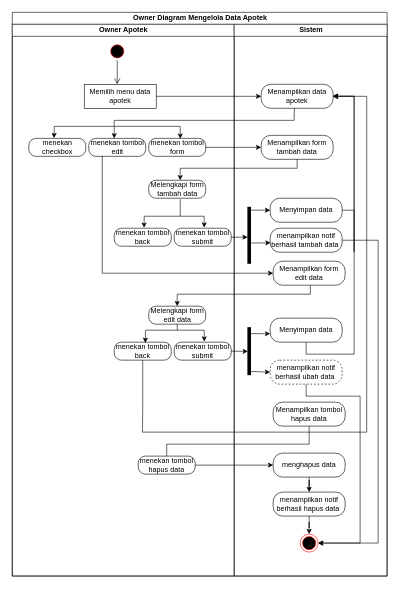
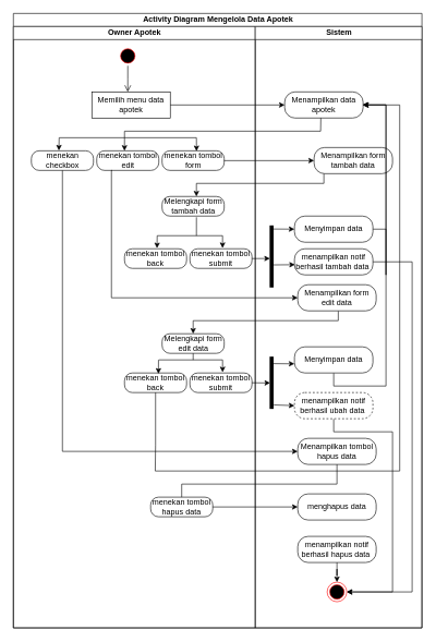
  <mxCell id="0" />
  <mxCell id="1" parent="0" />
- <mxCell id="2" value="Owner Diagram Mengelola Data Apotek" style="swimlane;childLayout=stackLayout;resizeParent=1;resizeParentMax=0;startSize=20;html=1;" parent="1" vertex="1"><mxGeometry x="20" y="20" width="625" height="940" as="geometry" /></mxCell>
+ <mxCell id="2" value="Activity Diagram Mengelola Data Apotek" style="swimlane;childLayout=stackLayout;resizeParent=1;resizeParentMax=0;startSize=20;html=1;" parent="1" vertex="1"><mxGeometry x="20" y="20" width="625" height="940" as="geometry" /></mxCell>
  <mxCell id="3" value="Owner Apotek" style="swimlane;startSize=20;html=1;" parent="2" vertex="1"><mxGeometry y="20" width="370" height="920" as="geometry" /></mxCell>
  <mxCell id="4" value="Memilih menu data apotek" style="whiteSpace=wrap;html=1;arcSize=40;fontColor=#000000;fillColor=default;strokeColor=default;rounded=0;" parent="3" vertex="1"><mxGeometry x="120.0" y="100" width="120" height="40" as="geometry" /></mxCell>
  <mxCell id="5" value="" style="ellipse;html=1;shape=startState;fillColor=#000000;strokeColor=#ff0000;" parent="3" vertex="1"><mxGeometry x="160.0" y="30" width="30" height="30" as="geometry" /></mxCell>
  <mxCell id="6" value="" style="edgeStyle=orthogonalEdgeStyle;html=1;verticalAlign=bottom;endArrow=open;endSize=8;strokeColor=default;rounded=0;" parent="3" source="5" edge="1"><mxGeometry relative="1" as="geometry"><mxPoint x="175.0" y="100" as="targetPoint" /></mxGeometry></mxCell>
  <mxCell id="7" value="menekan checkbox" style="rounded=1;whiteSpace=wrap;html=1;arcSize=40;fontColor=#000000;fillColor=default;strokeColor=default;" parent="3" vertex="1"><mxGeometry x="27.5" y="190.12" width="95" height="30" as="geometry" /></mxCell>
  <mxCell id="8" value="menekan tombol edit" style="rounded=1;whiteSpace=wrap;html=1;arcSize=40;fontColor=#000000;fillColor=default;strokeColor=default;" parent="3" vertex="1"><mxGeometry x="127.5" y="190.12" width="95" height="30" as="geometry" /></mxCell>
  <mxCell id="9" value="menekan tombol form" style="rounded=1;whiteSpace=wrap;html=1;arcSize=40;fontColor=#000000;fillColor=default;strokeColor=default;" parent="3" vertex="1"><mxGeometry x="227.5" y="190.12" width="95" height="30" as="geometry" /></mxCell>
  <mxCell id="10" value="" style="endArrow=none;html=1;rounded=0;" parent="3" edge="1"><mxGeometry width="50" height="50" relative="1" as="geometry"><mxPoint x="70.0" y="170.12" as="sourcePoint" /><mxPoint x="280.0" y="170.12" as="targetPoint" /></mxGeometry></mxCell>
  <mxCell id="11" value="" style="endArrow=classic;html=1;rounded=0;entryX=0.554;entryY=0.021;entryDx=0;entryDy=0;entryPerimeter=0;" parent="3" target="9" edge="1"><mxGeometry width="50" height="50" relative="1" as="geometry"><mxPoint x="280.0" y="170.12" as="sourcePoint" /><mxPoint x="276.02" y="190.12" as="targetPoint" /></mxGeometry></mxCell>
  <mxCell id="12" value="Melengkapi form tambah data" style="rounded=1;whiteSpace=wrap;html=1;arcSize=40;fontColor=#000000;fillColor=default;strokeColor=default;" parent="3" vertex="1"><mxGeometry x="227.5" y="260" width="95" height="30" as="geometry" /></mxCell>
  <mxCell id="13" value="menekan tombol back" style="rounded=1;whiteSpace=wrap;html=1;arcSize=40;fontColor=#000000;fillColor=default;strokeColor=default;" parent="3" vertex="1"><mxGeometry x="170" y="340" width="95" height="30" as="geometry" /></mxCell>
  <mxCell id="14" value="menekan tombol submit" style="rounded=1;whiteSpace=wrap;html=1;arcSize=40;fontColor=#000000;fillColor=default;strokeColor=default;" parent="3" vertex="1"><mxGeometry x="270" y="340" width="95" height="30" as="geometry" /></mxCell>
  <mxCell id="15" value="" style="endArrow=none;html=1;rounded=0;" parent="3" edge="1"><mxGeometry width="50" height="50" relative="1" as="geometry"><mxPoint x="220.0" y="320" as="sourcePoint" /><mxPoint x="320.0" y="320" as="targetPoint" /></mxGeometry></mxCell>
  <mxCell id="16" value="Melengkapi form edit data" style="rounded=1;whiteSpace=wrap;html=1;arcSize=40;fontColor=#000000;fillColor=default;strokeColor=default;" parent="3" vertex="1"><mxGeometry x="227.5" y="470" width="95" height="30" as="geometry" /></mxCell>
  <mxCell id="17" value="menekan tombol back" style="rounded=1;whiteSpace=wrap;html=1;arcSize=40;fontColor=#000000;fillColor=default;strokeColor=default;" parent="3" vertex="1"><mxGeometry x="170" y="530" width="95" height="30" as="geometry" /></mxCell>
  <mxCell id="18" value="menekan tombol submit" style="rounded=1;whiteSpace=wrap;html=1;arcSize=40;fontColor=#000000;fillColor=default;strokeColor=default;" parent="3" vertex="1"><mxGeometry x="270" y="530" width="95" height="30" as="geometry" /></mxCell>
  <mxCell id="19" value="menekan tombol hapus data" style="rounded=1;whiteSpace=wrap;html=1;arcSize=40;fontColor=#000000;fillColor=default;strokeColor=default;" parent="3" vertex="1"><mxGeometry x="210" y="720" width="95" height="30" as="geometry" /></mxCell>
  <mxCell id="20" value="" style="endArrow=none;html=1;rounded=0;" parent="3" edge="1"><mxGeometry width="50" height="50" relative="1" as="geometry"><mxPoint x="222.5" y="510" as="sourcePoint" /><mxPoint x="320.0" y="510" as="targetPoint" /></mxGeometry></mxCell>
  <mxCell id="21" value="" style="edgeStyle=orthogonalEdgeStyle;rounded=0;orthogonalLoop=1;jettySize=auto;html=1;" parent="2" edge="1"><mxGeometry relative="1" as="geometry"><mxPoint x="175.0" y="140" as="sourcePoint" /></mxGeometry></mxCell>
  <mxCell id="22" value="" style="edgeStyle=orthogonalEdgeStyle;rounded=0;orthogonalLoop=1;jettySize=auto;html=1;" parent="2" source="4" target="25" edge="1"><mxGeometry relative="1" as="geometry" /></mxCell>
  <mxCell id="23" style="edgeStyle=orthogonalEdgeStyle;rounded=0;orthogonalLoop=1;jettySize=auto;html=1;entryX=0.5;entryY=0;entryDx=0;entryDy=0;" parent="2" source="31" target="16" edge="1"><mxGeometry relative="1" as="geometry"><Array as="points"><mxPoint x="497" y="470" /><mxPoint x="275" y="470" /></Array></mxGeometry></mxCell>
  <mxCell id="24" value="Sistem" style="swimlane;startSize=20;html=1;" parent="2" vertex="1"><mxGeometry x="370" y="20" width="255" height="920" as="geometry" /></mxCell>
  <mxCell id="25" value="Menampilkan data apotek" style="rounded=1;whiteSpace=wrap;html=1;arcSize=40;fontColor=#000000;fillColor=default;strokeColor=default;" parent="24" vertex="1"><mxGeometry x="45.0" y="100" width="120" height="40" as="geometry" /></mxCell>
- <mxCell id="26" value="Menampilkan form tambah data" style="rounded=1;whiteSpace=wrap;html=1;arcSize=40;fontColor=#000000;fillColor=default;strokeColor=default;" parent="24" vertex="1"><mxGeometry x="45.0" y="185.12" width="120" height="40" as="geometry" /></mxCell>
+ <mxCell id="26" value="Menampilkan form tambah data" style="rounded=1;whiteSpace=wrap;html=1;arcSize=40;fontColor=#000000;fillColor=default;strokeColor=default;" parent="24" vertex="1"><mxGeometry x="90" y="185.12" width="120" height="40" as="geometry" /></mxCell>
  <mxCell id="27" style="edgeStyle=orthogonalEdgeStyle;rounded=0;orthogonalLoop=1;jettySize=auto;html=1;entryX=1;entryY=0.5;entryDx=0;entryDy=0;" parent="24" source="28" target="39" edge="1"><mxGeometry relative="1" as="geometry"><Array as="points"><mxPoint x="240" y="360" /><mxPoint x="240" y="865" /></Array></mxGeometry></mxCell>
  <mxCell id="28" value="menampilkan notif berhasil tambah data&amp;nbsp;" style="rounded=1;whiteSpace=wrap;html=1;arcSize=40;fontColor=#000000;fillColor=default;strokeColor=default;" parent="24" vertex="1"><mxGeometry x="60" y="340" width="120" height="40" as="geometry" /></mxCell>
  <mxCell id="29" style="edgeStyle=orthogonalEdgeStyle;rounded=0;orthogonalLoop=1;jettySize=auto;html=1;entryX=0.992;entryY=0.494;entryDx=0;entryDy=0;entryPerimeter=0;" parent="24" source="30" target="25" edge="1"><mxGeometry relative="1" as="geometry"><Array as="points"><mxPoint x="200" y="380" /><mxPoint x="200" y="120" /><mxPoint x="165" y="120" /></Array><mxPoint x="170.0" y="120" as="targetPoint" /></mxGeometry></mxCell>
  <mxCell id="30" value="Menyimpan data" style="rounded=1;whiteSpace=wrap;html=1;arcSize=40;fontColor=#000000;fillColor=default;strokeColor=default;" parent="24" vertex="1"><mxGeometry x="60" y="290" width="120" height="40" as="geometry" /></mxCell>
  <mxCell id="31" value="Menampilkan form edit data" style="rounded=1;whiteSpace=wrap;html=1;arcSize=40;fontColor=#000000;fillColor=default;strokeColor=default;" parent="24" vertex="1"><mxGeometry x="65.0" y="395" width="120" height="40" as="geometry" /></mxCell>
  <mxCell id="32" style="edgeStyle=orthogonalEdgeStyle;rounded=0;orthogonalLoop=1;jettySize=auto;html=1;entryX=1;entryY=0.5;entryDx=0;entryDy=0;" parent="24" source="33" target="39" edge="1"><mxGeometry relative="1" as="geometry"><Array as="points"><mxPoint x="120" y="620" /><mxPoint x="210" y="620" /><mxPoint x="210" y="865" /></Array></mxGeometry></mxCell>
  <mxCell id="33" value="menampilkan notif berhasil ubah data&amp;nbsp;" style="rounded=1;whiteSpace=wrap;html=1;arcSize=40;fontColor=#000000;fillColor=default;strokeColor=default;dashed=1;" parent="24" vertex="1"><mxGeometry x="60" y="560" width="120" height="40" as="geometry" /></mxCell>
  <mxCell id="34" style="edgeStyle=orthogonalEdgeStyle;rounded=0;orthogonalLoop=1;jettySize=auto;html=1;entryX=1;entryY=0.5;entryDx=0;entryDy=0;" parent="24" source="35" target="25" edge="1"><mxGeometry relative="1" as="geometry"><Array as="points"><mxPoint x="120" y="550" /><mxPoint x="200" y="550" /><mxPoint x="200" y="120" /></Array><mxPoint x="170.0" y="120" as="targetPoint" /></mxGeometry></mxCell>
  <mxCell id="35" value="Menyimpan data" style="rounded=1;whiteSpace=wrap;html=1;arcSize=40;fontColor=#000000;fillColor=default;strokeColor=default;" parent="24" vertex="1"><mxGeometry x="60" y="490" width="120" height="40" as="geometry" /></mxCell>
  <mxCell id="36" value="Menampilkan tombol hapus data" style="rounded=1;whiteSpace=wrap;html=1;arcSize=40;fontColor=#000000;fillColor=default;strokeColor=default;" parent="24" vertex="1"><mxGeometry x="65" y="630" width="120" height="40" as="geometry" /></mxCell>
- <mxCell id="37" value="" style="edgeStyle=orthogonalEdgeStyle;rounded=0;orthogonalLoop=1;jettySize=auto;html=1;" parent="24" source="38" target="41" edge="1"><mxGeometry relative="1" as="geometry" /></mxCell>
  <mxCell id="38" value="menghapus data" style="rounded=1;whiteSpace=wrap;html=1;arcSize=40;fontColor=#000000;fillColor=default;strokeColor=default;" parent="24" vertex="1"><mxGeometry x="65" y="715" width="120" height="40" as="geometry" /></mxCell>
  <mxCell id="39" value="" style="ellipse;html=1;shape=endState;fillColor=#000000;strokeColor=#ff0000;" parent="24" vertex="1"><mxGeometry x="110.0" y="850" width="30" height="30" as="geometry" /></mxCell>
  <mxCell id="40" value="" style="edgeStyle=orthogonalEdgeStyle;rounded=0;orthogonalLoop=1;jettySize=auto;html=1;" parent="24" source="41" target="39" edge="1"><mxGeometry relative="1" as="geometry" /></mxCell>
  <mxCell id="41" value="menampilkan notif berhasil hapus data&amp;nbsp;" style="rounded=1;whiteSpace=wrap;html=1;arcSize=40;fontColor=#000000;fillColor=default;strokeColor=default;" parent="24" vertex="1"><mxGeometry x="65" y="780" width="120" height="40" as="geometry" /></mxCell>
  <mxCell id="42" value="" style="shape=line;html=1;strokeWidth=6;strokeColor=default;rotation=-90;" parent="24" vertex="1"><mxGeometry x="-15" y="540" width="80" height="10" as="geometry" /></mxCell>
  <mxCell id="43" value="" style="endArrow=classic;html=1;rounded=0;exitX=0.076;exitY=0.84;exitDx=0;exitDy=0;exitPerimeter=0;entryX=0;entryY=0.5;entryDx=0;entryDy=0;" parent="24" source="42" target="33" edge="1"><mxGeometry width="50" height="50" relative="1" as="geometry"><mxPoint x="80.0" y="670" as="sourcePoint" /><mxPoint x="130.0" y="620" as="targetPoint" /></mxGeometry></mxCell>
  <mxCell id="44" value="" style="endArrow=classic;html=1;rounded=0;exitX=0.866;exitY=0.64;exitDx=0;exitDy=0;exitPerimeter=0;" parent="24" source="42" edge="1"><mxGeometry width="50" height="50" relative="1" as="geometry"><mxPoint x="80.0" y="670" as="sourcePoint" /><mxPoint x="60.0" y="516" as="targetPoint" /></mxGeometry></mxCell>
  <mxCell id="45" value="" style="shape=line;html=1;strokeWidth=6;strokeColor=default;rotation=-90;" parent="24" vertex="1"><mxGeometry x="-22.5" y="346.78" width="95" height="10" as="geometry" /></mxCell>
  <mxCell id="46" value="" style="endArrow=classic;html=1;rounded=0;exitX=0.942;exitY=0.667;exitDx=0;exitDy=0;exitPerimeter=0;entryX=0;entryY=0.5;entryDx=0;entryDy=0;" parent="24" source="45" target="30" edge="1"><mxGeometry width="50" height="50" relative="1" as="geometry"><mxPoint x="80.0" y="484.28" as="sourcePoint" /><mxPoint x="60.0" y="330.28" as="targetPoint" /></mxGeometry></mxCell>
  <mxCell id="47" value="" style="endArrow=classic;html=1;rounded=0;entryX=0.006;entryY=0.61;entryDx=0;entryDy=0;entryPerimeter=0;exitX=0.364;exitY=0.515;exitDx=0;exitDy=0;exitPerimeter=0;" parent="24" source="45" target="28" edge="1"><mxGeometry width="50" height="50" relative="1" as="geometry"><mxPoint x="5" y="365" as="sourcePoint" /><mxPoint x="32" y="365" as="targetPoint" /></mxGeometry></mxCell>
+ <mxCell id="48" style="edgeStyle=orthogonalEdgeStyle;rounded=0;orthogonalLoop=1;jettySize=auto;html=1;entryX=0;entryY=0.5;entryDx=0;entryDy=0;" parent="2" source="7" target="36" edge="1"><mxGeometry relative="1" as="geometry"><Array as="points"><mxPoint x="75" y="670" /></Array></mxGeometry></mxCell>
  <mxCell id="49" style="edgeStyle=orthogonalEdgeStyle;rounded=0;orthogonalLoop=1;jettySize=auto;html=1;entryX=0;entryY=0.5;entryDx=0;entryDy=0;" parent="2" source="19" target="38" edge="1"><mxGeometry relative="1" as="geometry" /></mxCell>
  <mxCell id="50" style="edgeStyle=orthogonalEdgeStyle;rounded=0;orthogonalLoop=1;jettySize=auto;html=1;entryX=0.5;entryY=0;entryDx=0;entryDy=0;endArrow=none;" parent="2" source="36" target="19" edge="1"><mxGeometry relative="1" as="geometry"><Array as="points"><mxPoint x="495" y="720" /><mxPoint x="258" y="720" /></Array></mxGeometry></mxCell>
  <mxCell id="51" style="edgeStyle=orthogonalEdgeStyle;rounded=0;orthogonalLoop=1;jettySize=auto;html=1;" parent="2" source="26" target="12" edge="1"><mxGeometry relative="1" as="geometry"><Array as="points"><mxPoint x="475" y="260" /><mxPoint x="280" y="260" /></Array></mxGeometry></mxCell>
  <mxCell id="52" style="edgeStyle=orthogonalEdgeStyle;rounded=0;orthogonalLoop=1;jettySize=auto;html=1;entryX=1;entryY=0.5;entryDx=0;entryDy=0;exitX=0.5;exitY=1;exitDx=0;exitDy=0;" parent="2" source="17" target="25" edge="1"><mxGeometry relative="1" as="geometry"><mxPoint x="218.725" y="670.0" as="sourcePoint" /><mxPoint x="536.24" y="210" as="targetPoint" /><Array as="points"><mxPoint x="217" y="660" /><mxPoint x="217" y="660" /><mxPoint x="217" y="700" /><mxPoint x="591" y="700" /><mxPoint x="591" y="140" /></Array></mxGeometry></mxCell>
  <mxCell id="53" value="" style="edgeStyle=orthogonalEdgeStyle;rounded=0;orthogonalLoop=1;jettySize=auto;html=1;" parent="2" source="9" target="26" edge="1"><mxGeometry relative="1" as="geometry" /></mxCell>
  <mxCell id="54" style="edgeStyle=orthogonalEdgeStyle;rounded=0;orthogonalLoop=1;jettySize=auto;html=1;exitX=0.25;exitY=1;exitDx=0;exitDy=0;" parent="2" source="8" target="31" edge="1"><mxGeometry relative="1" as="geometry"><mxPoint x="150.0" y="300" as="sourcePoint" /><mxPoint x="437.5" y="510" as="targetPoint" /><Array as="points"><mxPoint x="150" y="240" /><mxPoint x="150" y="435" /></Array></mxGeometry></mxCell>
  <mxCell id="55" value="" style="endArrow=classic;html=1;rounded=0;exitX=1;exitY=0.5;exitDx=0;exitDy=0;entryX=0.496;entryY=0.28;entryDx=0;entryDy=0;entryPerimeter=0;" parent="2" source="18" target="42" edge="1"><mxGeometry width="50" height="50" relative="1" as="geometry"><mxPoint x="450.0" y="690" as="sourcePoint" /><mxPoint x="500.0" y="640" as="targetPoint" /></mxGeometry></mxCell>
  <mxCell id="56" value="" style="endArrow=classic;html=1;rounded=0;entryX=0.468;entryY=0.246;entryDx=0;entryDy=0;entryPerimeter=0;exitX=1;exitY=0.5;exitDx=0;exitDy=0;" parent="2" source="14" target="45" edge="1"><mxGeometry width="50" height="50" relative="1" as="geometry"><mxPoint x="370.0" y="372" as="sourcePoint" /><mxPoint x="500.0" y="454.28" as="targetPoint" /></mxGeometry></mxCell>
  <mxCell id="57" value="" style="endArrow=classic;html=1;rounded=0;entryX=0.443;entryY=-0.014;entryDx=0;entryDy=0;entryPerimeter=0;" parent="1" target="7" edge="1"><mxGeometry width="50" height="50" relative="1" as="geometry"><mxPoint x="90" y="210.12" as="sourcePoint" /><mxPoint x="100" y="170.12" as="targetPoint" /></mxGeometry></mxCell>
  <mxCell id="58" value="" style="endArrow=classic;html=1;rounded=0;entryX=0.447;entryY=0;entryDx=0;entryDy=0;entryPerimeter=0;" parent="1" target="8" edge="1"><mxGeometry width="50" height="50" relative="1" as="geometry"><mxPoint x="190" y="210.12" as="sourcePoint" /><mxPoint x="100" y="170.12" as="targetPoint" /></mxGeometry></mxCell>
  <mxCell id="59" value="" style="endArrow=none;html=1;rounded=0;entryX=0.461;entryY=0.997;entryDx=0;entryDy=0;entryPerimeter=0;" parent="1" edge="1"><mxGeometry width="50" height="50" relative="1" as="geometry"><mxPoint x="490" y="200.12" as="sourcePoint" /><mxPoint x="490.32" y="180" as="targetPoint" /></mxGeometry></mxCell>
  <mxCell id="60" value="" style="endArrow=none;html=1;rounded=0;" parent="1" edge="1"><mxGeometry width="50" height="50" relative="1" as="geometry"><mxPoint x="190" y="200.12" as="sourcePoint" /><mxPoint x="490" y="200.12" as="targetPoint" /></mxGeometry></mxCell>
  <mxCell id="61" value="" style="endArrow=none;html=1;rounded=0;" parent="1" edge="1"><mxGeometry width="50" height="50" relative="1" as="geometry"><mxPoint x="190" y="210.12" as="sourcePoint" /><mxPoint x="190" y="200.12" as="targetPoint" /></mxGeometry></mxCell>
  <mxCell id="62" value="" style="endArrow=classic;html=1;rounded=0;entryX=0.523;entryY=-0.027;entryDx=0;entryDy=0;entryPerimeter=0;" parent="1" target="13" edge="1"><mxGeometry width="50" height="50" relative="1" as="geometry"><mxPoint x="240" y="360" as="sourcePoint" /><mxPoint x="390" y="340" as="targetPoint" /></mxGeometry></mxCell>
  <mxCell id="63" value="" style="endArrow=classic;html=1;rounded=0;entryX=0.526;entryY=-0.038;entryDx=0;entryDy=0;entryPerimeter=0;" parent="1" target="14" edge="1"><mxGeometry width="50" height="50" relative="1" as="geometry"><mxPoint x="340" y="360" as="sourcePoint" /><mxPoint x="390" y="340" as="targetPoint" /></mxGeometry></mxCell>
  <mxCell id="64" value="" style="endArrow=none;html=1;rounded=0;entryX=0.553;entryY=1.057;entryDx=0;entryDy=0;entryPerimeter=0;" parent="1" target="12" edge="1"><mxGeometry width="50" height="50" relative="1" as="geometry"><mxPoint x="300" y="360" as="sourcePoint" /><mxPoint x="390" y="390" as="targetPoint" /></mxGeometry></mxCell>
  <mxCell id="65" value="" style="endArrow=none;html=1;rounded=0;entryX=0.5;entryY=1;entryDx=0;entryDy=0;" parent="1" target="16" edge="1"><mxGeometry width="50" height="50" relative="1" as="geometry"><mxPoint x="295" y="550" as="sourcePoint" /><mxPoint x="330" y="530" as="targetPoint" /></mxGeometry></mxCell>
  <mxCell id="66" value="" style="endArrow=classic;html=1;rounded=0;entryX=0.546;entryY=0.041;entryDx=0;entryDy=0;entryPerimeter=0;" parent="1" target="17" edge="1"><mxGeometry width="50" height="50" relative="1" as="geometry"><mxPoint x="242" y="550" as="sourcePoint" /><mxPoint x="330" y="430" as="targetPoint" /></mxGeometry></mxCell>
  <mxCell id="67" value="" style="endArrow=classic;html=1;rounded=0;entryX=0.527;entryY=-0.036;entryDx=0;entryDy=0;entryPerimeter=0;" parent="1" target="18" edge="1"><mxGeometry width="50" height="50" relative="1" as="geometry"><mxPoint x="340" y="550" as="sourcePoint" /><mxPoint x="230" y="560" as="targetPoint" /></mxGeometry></mxCell>
